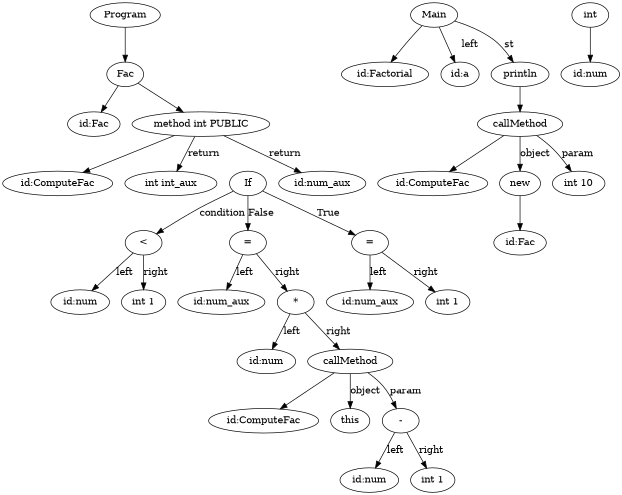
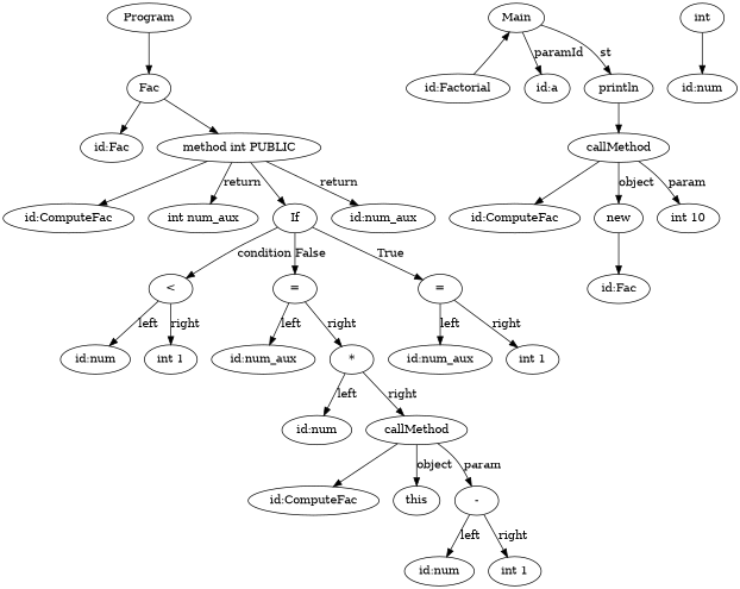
  digraph {
    n1 [label=Program]
    n2 [label=Fac]
    n3 [label=Main]
    n4 [label="id:Factorial"]
    n5 [label="id:a"]
    n6 [label=println]
    n7 [label="id:Fac"]
    n8 [label="method int PUBLIC"]
    n9 [label=callMethod]
    n10 [label="id:ComputeFac"]
    n11 [label=new]
    n12 [label="int 10"]
    n13 [label="id:Fac"]
    n14 [label="id:ComputeFac"]
-   n15 [label="int int_aux"]
+   n15 [label="int num_aux"]
    n16 [label=If]
    n17 [label="id:num_aux"]
    n18 [label="<"]
    n19 [label="="]
    n20 [label="="]
    n21 [label=int]
    n22 [label="id:num"]
    n23 [label="id:num"]
    n24 [label="int 1"]
    n25 [label="id:num_aux"]
    n26 [label="*"]
    n27 [label="id:num_aux"]
    n28 [label="int 1"]
    n29 [label="id:num"]
    n30 [label=callMethod]
    n31 [label="id:ComputeFac"]
    n32 [label=this]
    n33 [label="-"]
    n34 [label="id:num"]
    n35 [label="int 1"]
    n1 -> n2
    n2 -> n7
    n2 -> n8
-   n3 -> n4
-   n3 -> n5 [label=left]
+   n4 -> n3
+   n3 -> n5 [label=paramId]
    n3 -> n6 [label=st]
    n6 -> n9
    n8 -> n14
    n8 -> n15 [label=return]
+   n8 -> n16
    n8 -> n17 [label=return]
    n9 -> n10
    n9 -> n11 [label=object]
    n9 -> n12 [label=param]
    n11 -> n13
    n16 -> n18 [label=condition]
    n16 -> n19 [label=False]
    n16 -> n20 [label=True]
    n18 -> n23 [label=left]
    n18 -> n24 [label=right]
    n19 -> n25 [label=left]
    n19 -> n26 [label=right]
    n20 -> n27 [label=left]
    n20 -> n28 [label=right]
    n21 -> n22
    n26 -> n29 [label=left]
    n26 -> n30 [label=right]
    n30 -> n31
    n30 -> n32 [label=object]
    n30 -> n33 [label=param]
    n33 -> n34 [label=left]
    n33 -> n35 [label=right]
  }
